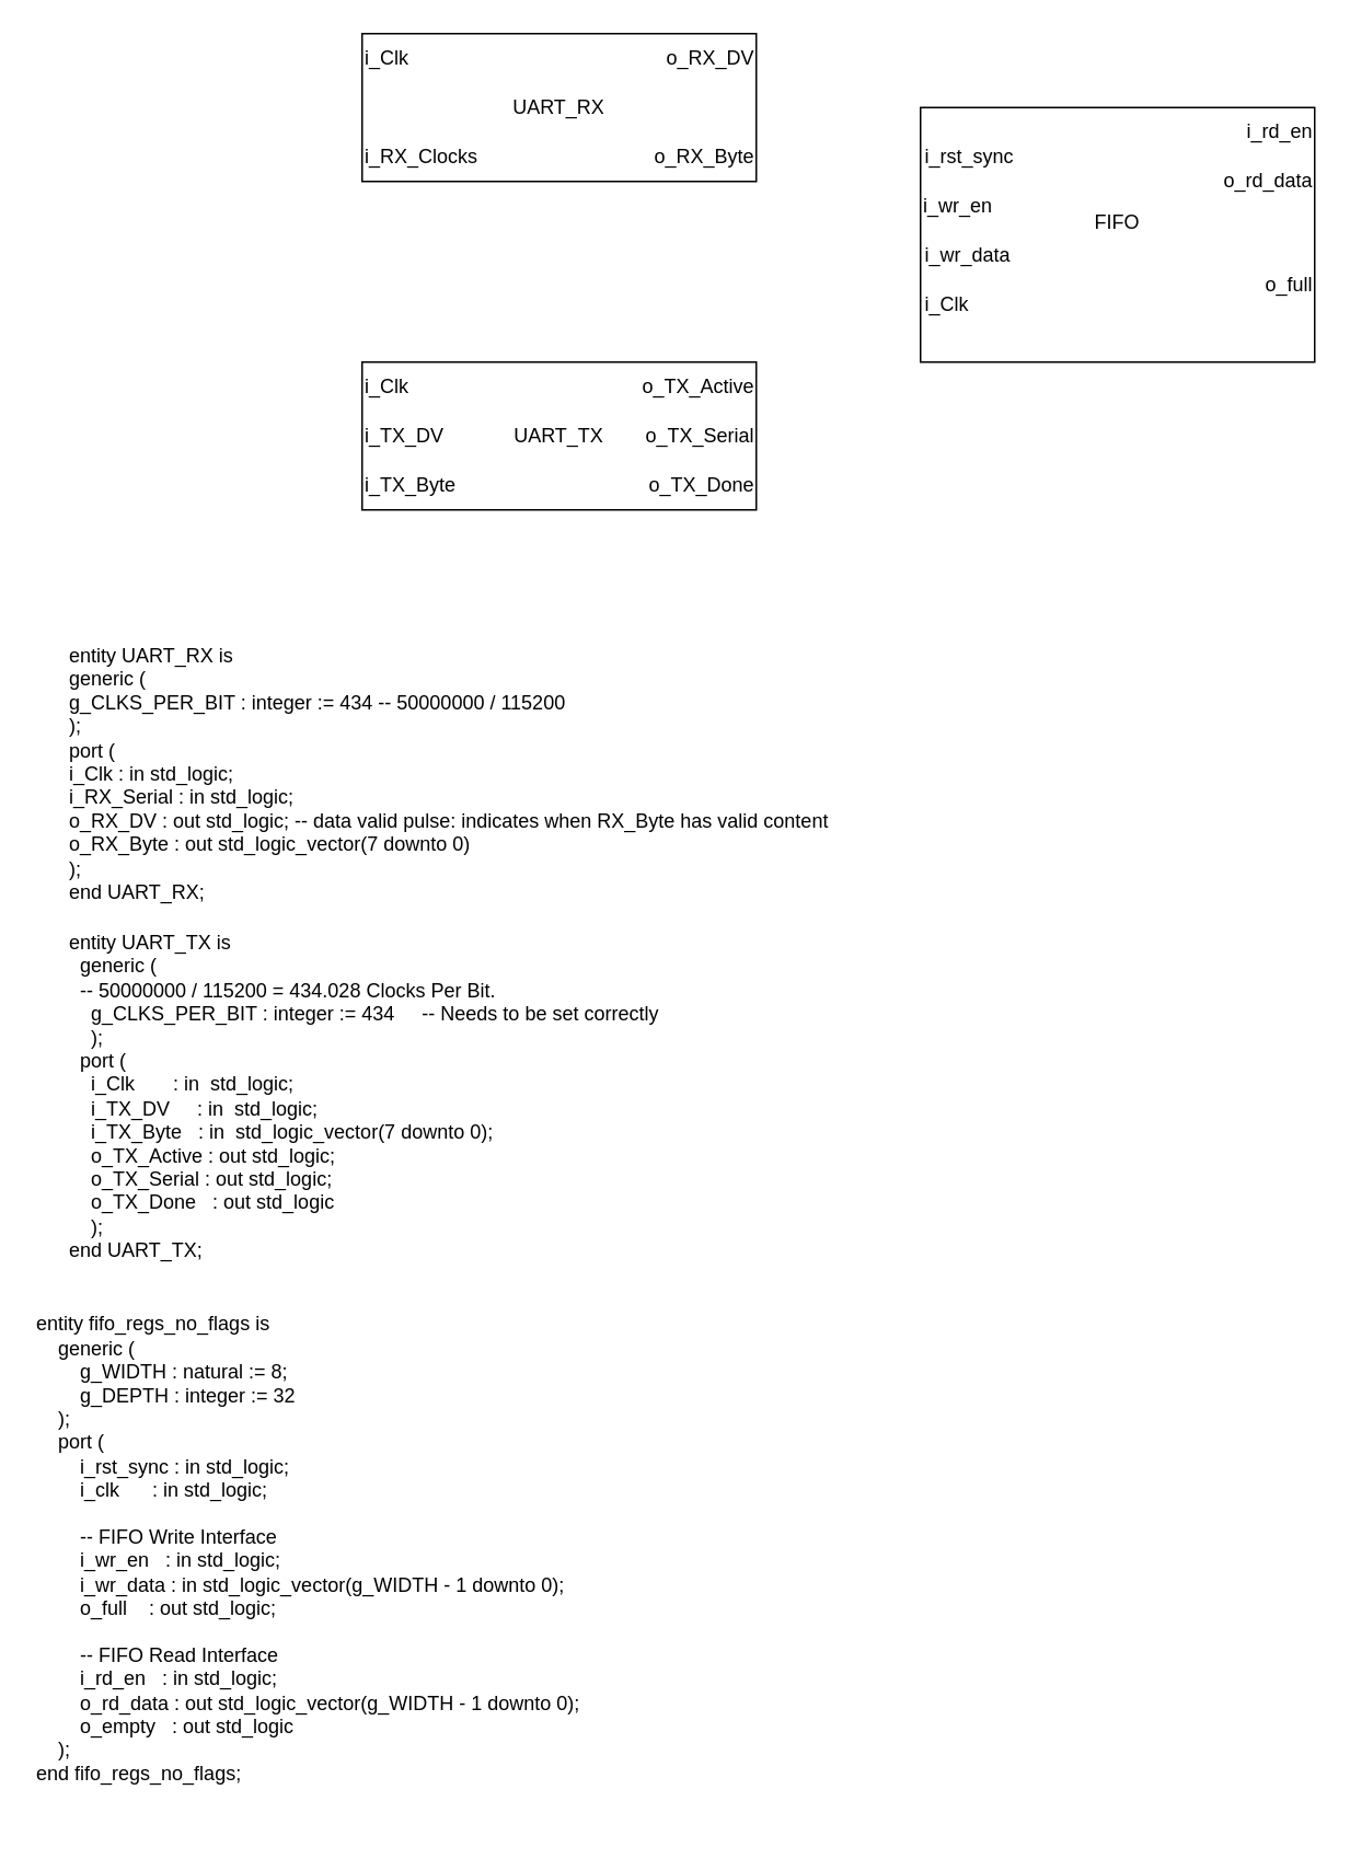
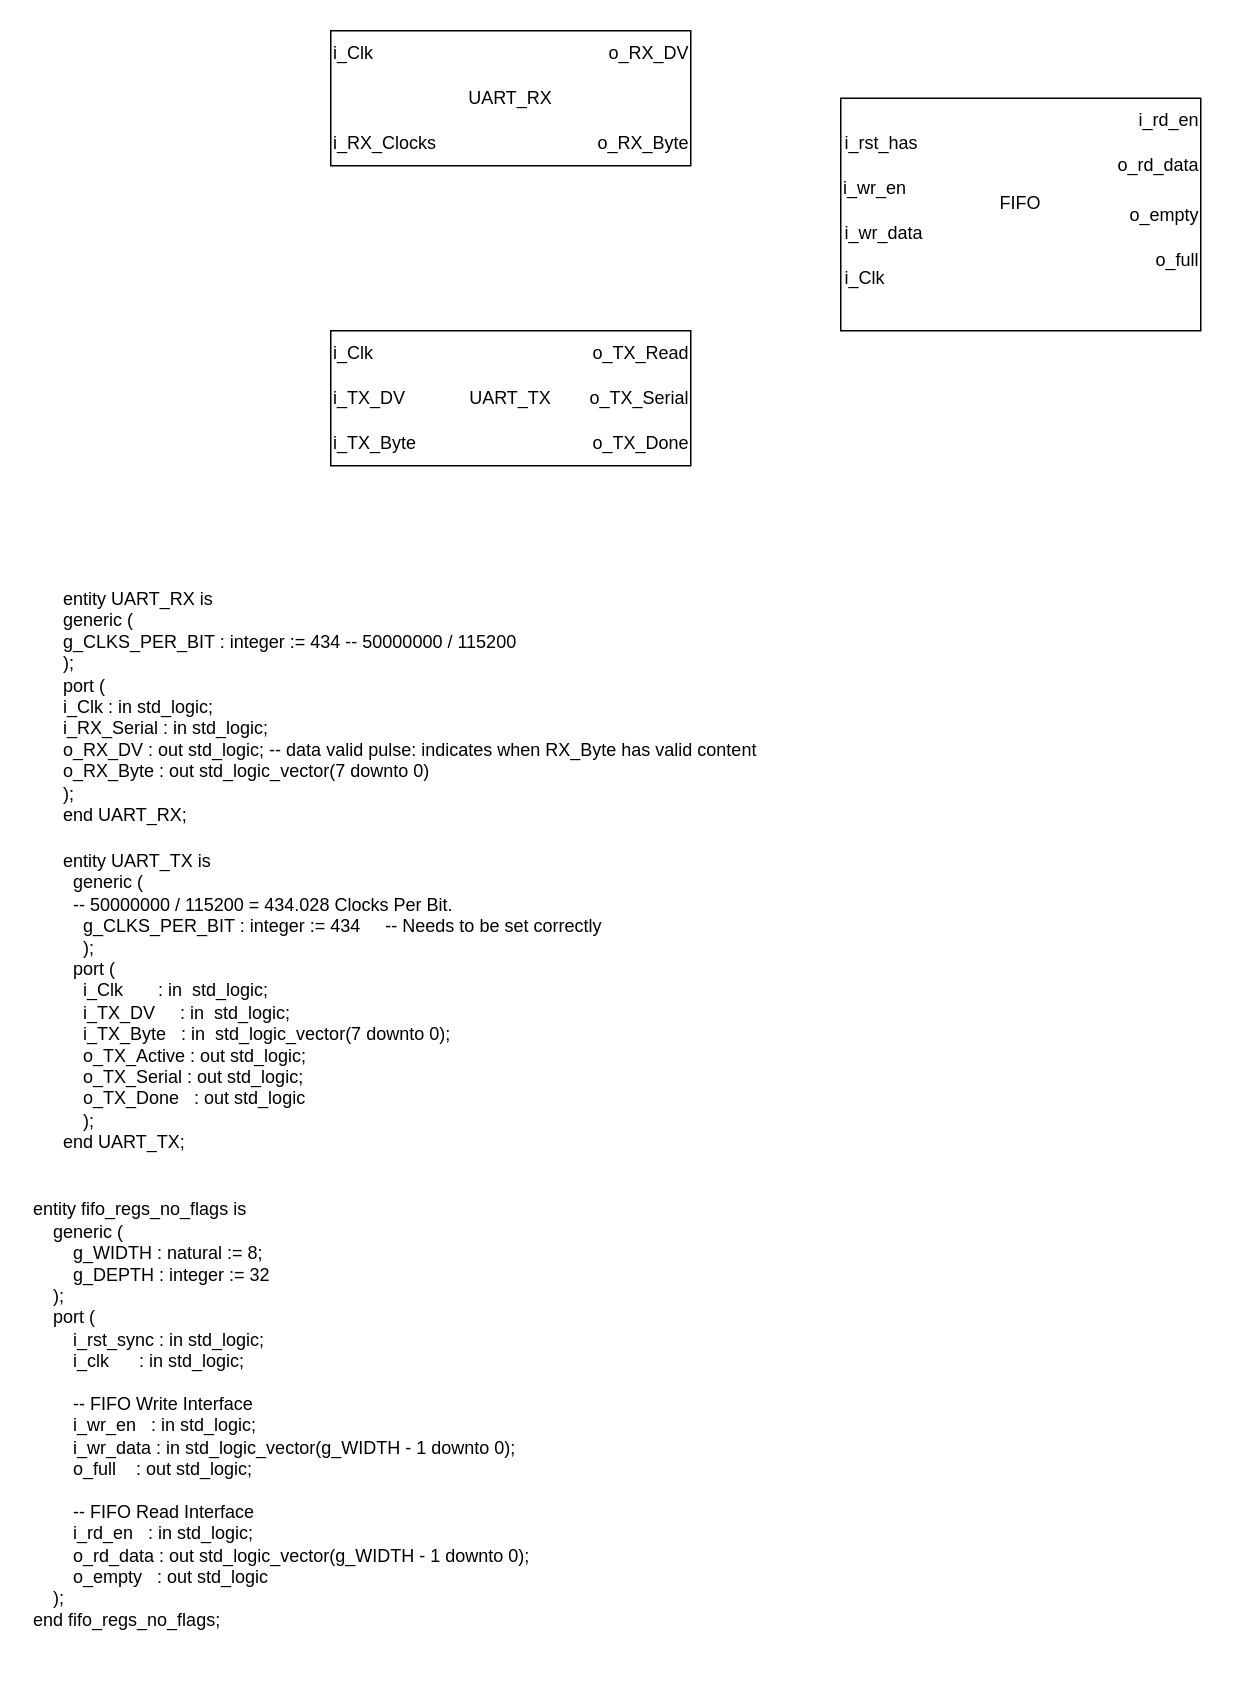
  <mxCell id="0" />
  <mxCell id="1" parent="0" />
  <mxCell id="2" value="" style="rounded=0;whiteSpace=wrap;html=1;" parent="1" vertex="1"><mxGeometry x="220" y="220" width="240" height="90" as="geometry" /></mxCell>
  <mxCell id="3" value="i_Clk" style="text;html=1;align=left;verticalAlign=middle;resizable=0;points=[];autosize=1;strokeColor=none;fillColor=none;" parent="1" vertex="1"><mxGeometry x="220" y="220" width="50" height="30" as="geometry" /></mxCell>
  <mxCell id="4" value="i_TX_DV" style="text;html=1;align=left;verticalAlign=middle;resizable=0;points=[];autosize=1;strokeColor=none;fillColor=none;" parent="1" vertex="1"><mxGeometry x="220" y="250" width="70" height="30" as="geometry" /></mxCell>
  <mxCell id="5" value="i_TX_Byte" style="text;html=1;align=left;verticalAlign=middle;resizable=0;points=[];autosize=1;strokeColor=none;fillColor=none;" parent="1" vertex="1"><mxGeometry x="220" y="280" width="80" height="30" as="geometry" /></mxCell>
- <mxCell id="6" value="o_TX_Active" style="text;html=1;align=right;verticalAlign=middle;resizable=0;points=[];autosize=1;strokeColor=none;fillColor=none;" parent="1" vertex="1"><mxGeometry x="370" y="220" width="90" height="30" as="geometry" /></mxCell>
+ <mxCell id="6" value="o_TX_Read" style="text;html=1;align=right;verticalAlign=middle;resizable=0;points=[];autosize=1;strokeColor=none;fillColor=none;" parent="1" vertex="1"><mxGeometry x="370" y="220" width="90" height="30" as="geometry" /></mxCell>
  <mxCell id="7" value="o_TX_Serial" style="text;html=1;align=right;verticalAlign=middle;resizable=0;points=[];autosize=1;strokeColor=none;fillColor=none;" parent="1" vertex="1"><mxGeometry x="370" y="250" width="90" height="30" as="geometry" /></mxCell>
  <mxCell id="8" value="&amp;nbsp; &amp;nbsp; o_TX_Done" style="text;html=1;align=right;verticalAlign=middle;resizable=0;points=[];autosize=1;strokeColor=none;fillColor=none;" parent="1" vertex="1"><mxGeometry x="360" y="280" width="100" height="30" as="geometry" /></mxCell>
  <mxCell id="9" value="UART_TX" style="text;html=1;strokeColor=none;fillColor=none;align=center;verticalAlign=middle;whiteSpace=wrap;rounded=0;" parent="1" vertex="1"><mxGeometry x="310" y="250" width="60" height="30" as="geometry" /></mxCell>
  <mxCell id="10" value="" style="rounded=0;whiteSpace=wrap;html=1;" parent="1" vertex="1"><mxGeometry x="220" y="20" width="240" height="90" as="geometry" /></mxCell>
  <mxCell id="11" value="i_Clk" style="text;html=1;align=left;verticalAlign=middle;resizable=0;points=[];autosize=1;strokeColor=none;fillColor=none;" parent="1" vertex="1"><mxGeometry x="220" y="20" width="50" height="30" as="geometry" /></mxCell>
  <mxCell id="12" value="i_RX_Clocks" style="text;html=1;align=left;verticalAlign=middle;resizable=0;points=[];autosize=1;strokeColor=none;fillColor=none;" parent="1" vertex="1"><mxGeometry x="220" y="80" width="90" height="30" as="geometry" /></mxCell>
  <mxCell id="13" value="o_RX_DV" style="text;html=1;align=right;verticalAlign=middle;resizable=0;points=[];autosize=1;strokeColor=none;fillColor=none;" parent="1" vertex="1"><mxGeometry x="380" y="20" width="80" height="30" as="geometry" /></mxCell>
  <mxCell id="14" value="o_RX_Byte" style="text;html=1;align=right;verticalAlign=middle;resizable=0;points=[];autosize=1;strokeColor=none;fillColor=none;" parent="1" vertex="1"><mxGeometry x="380" y="80" width="80" height="30" as="geometry" /></mxCell>
  <mxCell id="15" value="UART_RX" style="text;html=1;strokeColor=none;fillColor=none;align=center;verticalAlign=middle;whiteSpace=wrap;rounded=0;" parent="1" vertex="1"><mxGeometry x="310" y="50" width="60" height="30" as="geometry" /></mxCell>
  <mxCell id="16" value="entity UART_RX is&#10;  generic (&#10;    g_CLKS_PER_BIT : integer := 434 -- 50000000 / 115200&#10;    );&#10;  port (&#10;    i_Clk       : in  std_logic;&#10;    i_RX_Serial : in  std_logic;&#10;    o_RX_DV     : out std_logic; -- data valid pulse: indicates when RX_Byte has valid content&#10;    o_RX_Byte   : out std_logic_vector(7 downto 0)&#10;    );&#10;end UART_RX;" style="text;whiteSpace=wrap;html=1;" parent="1" vertex="1"><mxGeometry x="40" y="385" width="500" height="180" as="geometry" /></mxCell>
  <mxCell id="17" value="entity UART_TX is&#10;  generic (&#10;  -- 50000000 / 115200 = 434.028 Clocks Per Bit.&#10;    g_CLKS_PER_BIT : integer := 434     -- Needs to be set correctly&#10;    );&#10;  port (&#10;    i_Clk       : in  std_logic;&#10;    i_TX_DV     : in  std_logic;&#10;    i_TX_Byte   : in  std_logic_vector(7 downto 0);&#10;    o_TX_Active : out std_logic;&#10;    o_TX_Serial : out std_logic;&#10;    o_TX_Done   : out std_logic&#10;    );&#10;end UART_TX;" style="text;whiteSpace=wrap;html=1;" parent="1" vertex="1"><mxGeometry x="40" y="560" width="540" height="220" as="geometry" /></mxCell>
  <mxCell id="18" value="&lt;div&gt;entity fifo_regs_no_flags is&lt;/div&gt;&lt;div&gt;&amp;nbsp; &amp;nbsp; generic (&lt;/div&gt;&lt;div&gt;&amp;nbsp; &amp;nbsp; &amp;nbsp; &amp;nbsp; g_WIDTH : natural := 8;&lt;/div&gt;&lt;div&gt;&amp;nbsp; &amp;nbsp; &amp;nbsp; &amp;nbsp; g_DEPTH : integer := 32&lt;/div&gt;&lt;div&gt;&amp;nbsp; &amp;nbsp; );&lt;/div&gt;&lt;div&gt;&amp;nbsp; &amp;nbsp; port (&lt;/div&gt;&lt;div&gt;&amp;nbsp; &amp;nbsp; &amp;nbsp; &amp;nbsp; i_rst_sync : in std_logic;&lt;/div&gt;&lt;div&gt;&amp;nbsp; &amp;nbsp; &amp;nbsp; &amp;nbsp; i_clk&amp;nbsp; &amp;nbsp; &amp;nbsp; : in std_logic;&lt;/div&gt;&lt;div&gt;&lt;br&gt;&lt;/div&gt;&lt;div&gt;&amp;nbsp; &amp;nbsp; &amp;nbsp; &amp;nbsp; -- FIFO Write Interface&lt;/div&gt;&lt;div&gt;&amp;nbsp; &amp;nbsp; &amp;nbsp; &amp;nbsp; i_wr_en&amp;nbsp; &amp;nbsp;: in std_logic;&lt;/div&gt;&lt;div&gt;&amp;nbsp; &amp;nbsp; &amp;nbsp; &amp;nbsp; i_wr_data : in std_logic_vector(g_WIDTH - 1 downto 0);&lt;/div&gt;&lt;div&gt;&amp;nbsp; &amp;nbsp; &amp;nbsp; &amp;nbsp; o_full&amp;nbsp; &amp;nbsp; : out std_logic;&lt;/div&gt;&lt;div&gt;&lt;br&gt;&lt;/div&gt;&lt;div&gt;&amp;nbsp; &amp;nbsp; &amp;nbsp; &amp;nbsp; -- FIFO Read Interface&lt;/div&gt;&lt;div&gt;&amp;nbsp; &amp;nbsp; &amp;nbsp; &amp;nbsp; i_rd_en&amp;nbsp; &amp;nbsp;: in std_logic;&lt;/div&gt;&lt;div&gt;&amp;nbsp; &amp;nbsp; &amp;nbsp; &amp;nbsp; o_rd_data : out std_logic_vector(g_WIDTH - 1 downto 0);&lt;/div&gt;&lt;div&gt;&amp;nbsp; &amp;nbsp; &amp;nbsp; &amp;nbsp; o_empty&amp;nbsp; &amp;nbsp;: out std_logic&lt;/div&gt;&lt;div&gt;&amp;nbsp; &amp;nbsp; );&lt;/div&gt;&lt;div&gt;end fifo_regs_no_flags;&lt;/div&gt;&lt;div&gt;&lt;br&gt;&lt;/div&gt;" style="text;html=1;align=left;verticalAlign=middle;resizable=0;points=[];autosize=1;strokeColor=none;fillColor=none;" vertex="1" parent="1"><mxGeometry y="790" width="350" height="320" as="geometry" x="20" /></mxCell>
  <mxCell id="19" value="" style="rounded=0;whiteSpace=wrap;html=1;" vertex="1" parent="1"><mxGeometry x="560" y="65" width="240" height="155" as="geometry" /></mxCell>
  <mxCell id="20" value="i_Clk" style="text;html=1;align=left;verticalAlign=middle;resizable=0;points=[];autosize=1;strokeColor=none;fillColor=none;" vertex="1" parent="1"><mxGeometry x="561" y="170" width="50" height="30" as="geometry" /></mxCell>
- <mxCell id="21" value="i_rst_sync" style="text;html=1;align=left;verticalAlign=middle;resizable=0;points=[];autosize=1;strokeColor=none;fillColor=none;" vertex="1" parent="1"><mxGeometry x="561" y="80" width="80" height="30" as="geometry" /></mxCell>
+ <mxCell id="21" value="i_rst_has" style="text;html=1;align=left;verticalAlign=middle;resizable=0;points=[];autosize=1;strokeColor=none;fillColor=none;" vertex="1" parent="1"><mxGeometry x="561" y="80" width="80" height="30" as="geometry" /></mxCell>
  <mxCell id="22" value="i_wr_en" style="text;html=1;align=left;verticalAlign=middle;resizable=0;points=[];autosize=1;strokeColor=none;fillColor=none;" vertex="1" parent="1"><mxGeometry x="560" y="110" width="70" height="30" as="geometry" /></mxCell>
  <mxCell id="23" value="i_wr_data" style="text;html=1;align=left;verticalAlign=middle;resizable=0;points=[];autosize=1;strokeColor=none;fillColor=none;" vertex="1" parent="1"><mxGeometry x="561" y="140" width="80" height="30" as="geometry" /></mxCell>
  <mxCell id="24" value="i_rd_en" style="text;html=1;align=right;verticalAlign=middle;resizable=0;points=[];autosize=1;strokeColor=none;fillColor=none;" vertex="1" parent="1"><mxGeometry x="740" y="65" width="60" height="30" as="geometry" /></mxCell>
  <mxCell id="25" value="o_full" style="text;html=1;align=right;verticalAlign=middle;resizable=0;points=[];autosize=1;strokeColor=none;fillColor=none;" vertex="1" parent="1"><mxGeometry x="750" y="157.5" width="50" height="30" as="geometry" /></mxCell>
  <mxCell id="26" value="o_rd_data" style="text;html=1;align=right;verticalAlign=middle;resizable=0;points=[];autosize=1;strokeColor=none;fillColor=none;" vertex="1" parent="1"><mxGeometry x="720" y="95" width="80" height="30" as="geometry" /></mxCell>
+ <mxCell id="27" value="o_empty" style="text;html=1;align=right;verticalAlign=middle;resizable=0;points=[];autosize=1;strokeColor=none;fillColor=none;" vertex="1" parent="1"><mxGeometry x="730" y="127.5" width="70" height="30" as="geometry" /></mxCell>
  <mxCell id="28" value="FIFO" style="text;html=1;strokeColor=none;fillColor=none;align=center;verticalAlign=middle;whiteSpace=wrap;rounded=0;" vertex="1" parent="1"><mxGeometry x="650" y="120" width="60" height="30" as="geometry" /></mxCell>
